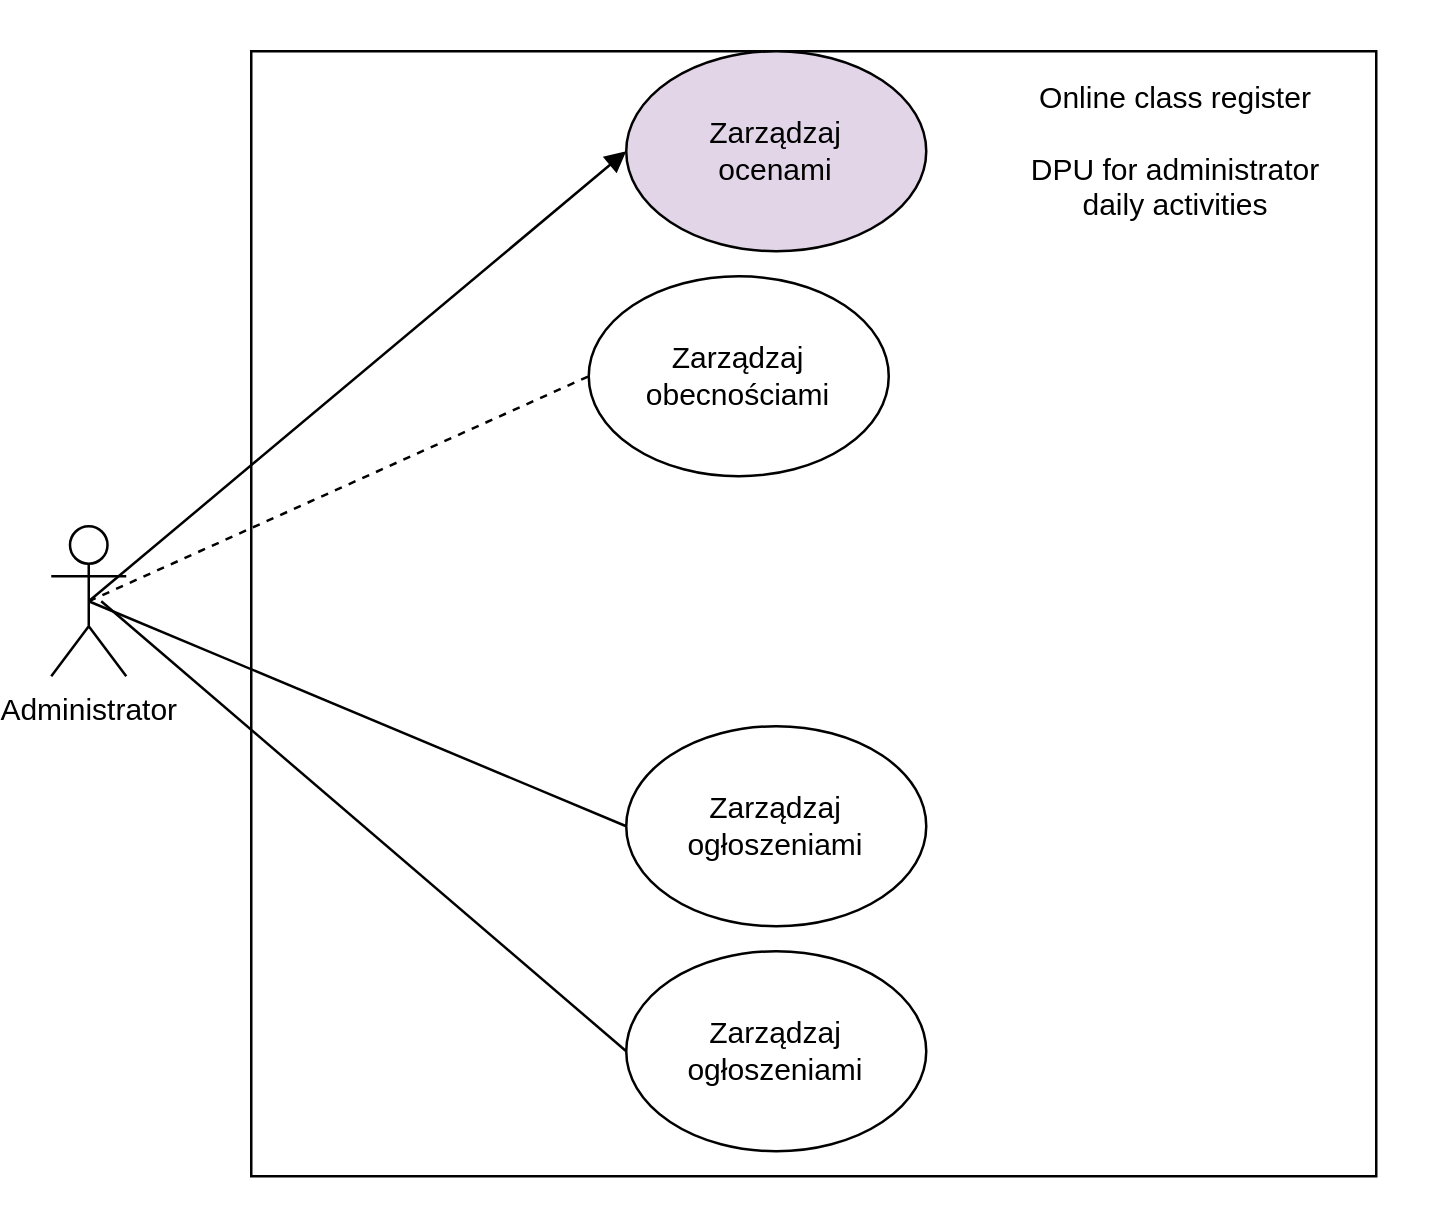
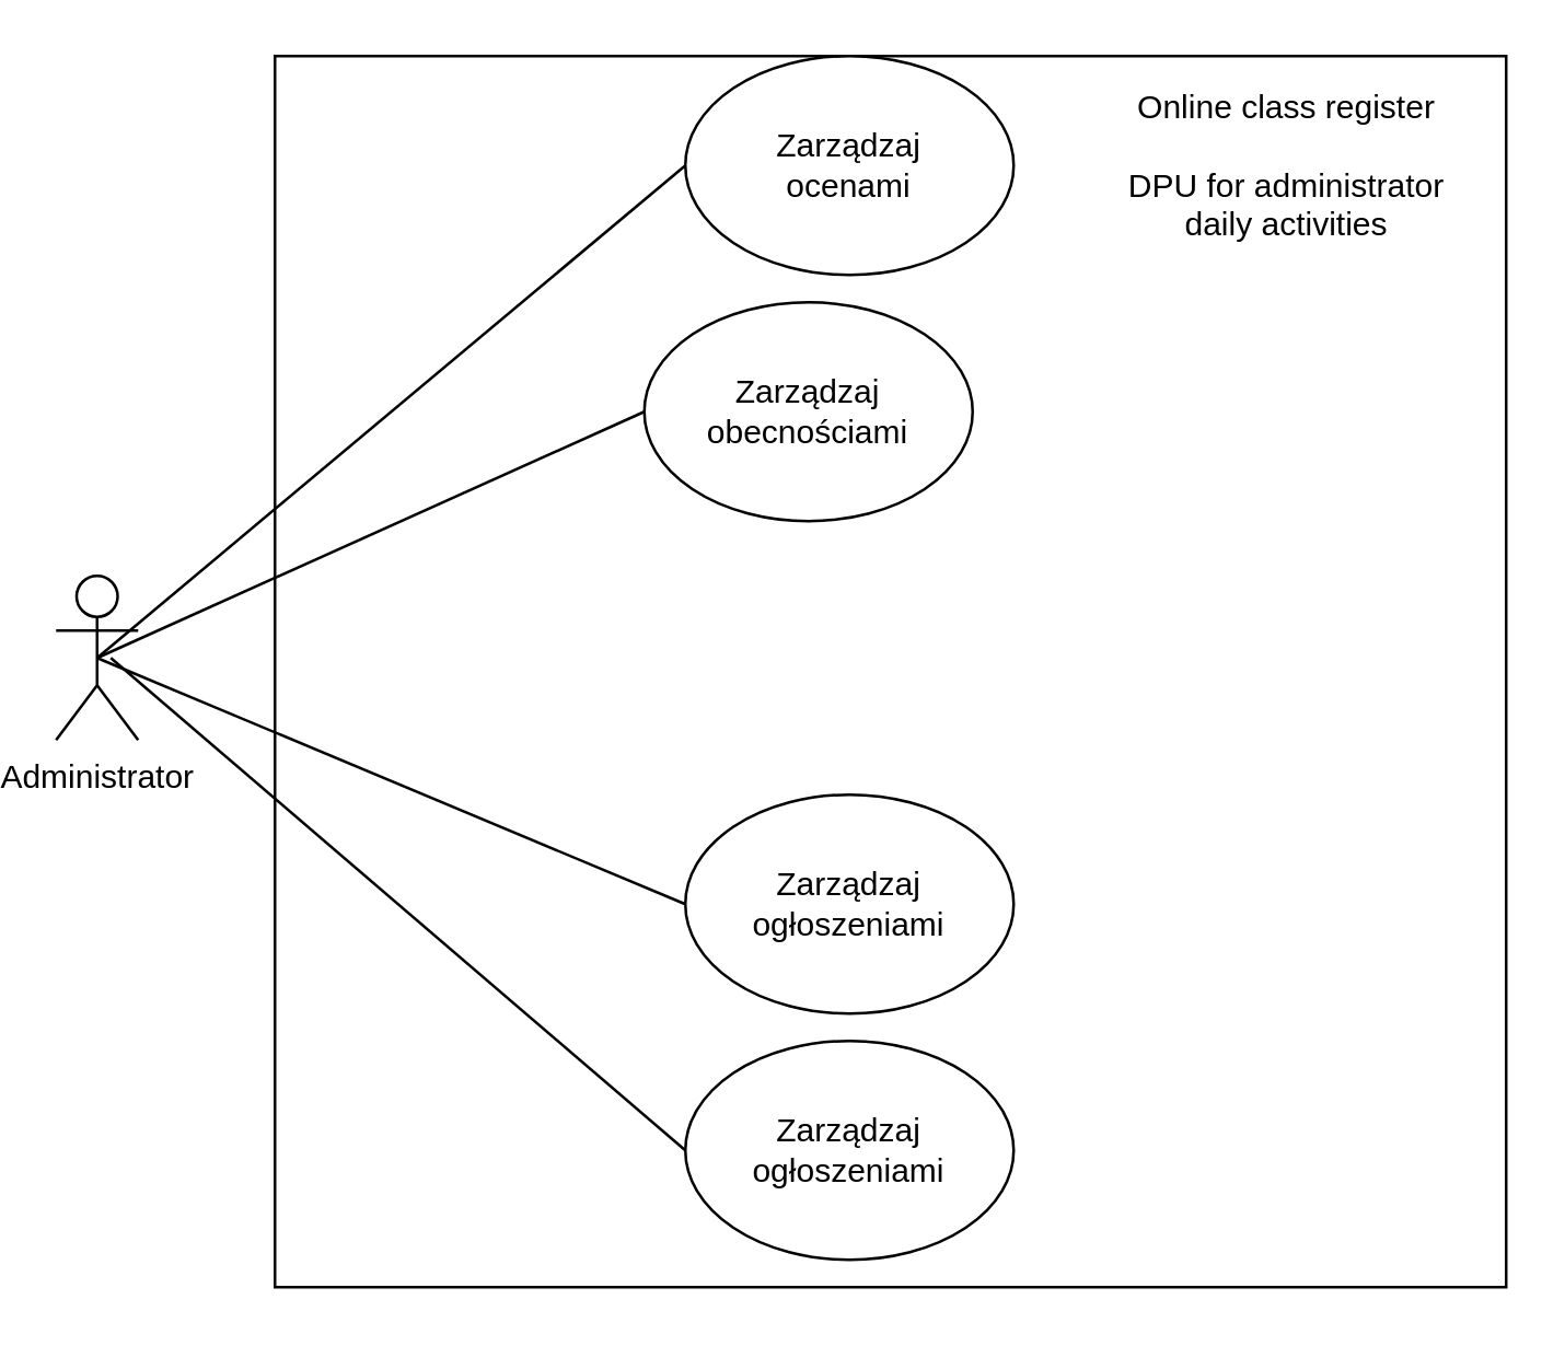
  <mxCell id="0" />
  <mxCell id="1" parent="0" />
  <mxCell id="2" value="" style="whiteSpace=wrap;html=1;aspect=fixed;" parent="1" vertex="1"><mxGeometry x="100" y="20" width="450" height="450" as="geometry" /></mxCell>
  <mxCell id="3" value="Online class register&lt;br&gt;&lt;br&gt;DPU for administrator&lt;br&gt;daily activities" style="text;html=1;strokeColor=none;fillColor=none;align=center;verticalAlign=middle;whiteSpace=wrap;rounded=0;" parent="1" vertex="1"><mxGeometry x="390" y="30" width="160" height="60" as="geometry" /></mxCell>
  <mxCell id="4" value="Administrator" style="shape=umlActor;verticalLabelPosition=bottom;verticalAlign=top;html=1;outlineConnect=0;" parent="1" vertex="1"><mxGeometry x="20" y="210" width="30" height="60" as="geometry" /></mxCell>
  <mxCell id="5" value="Zarządzaj ogłoszeniami" style="ellipse;whiteSpace=wrap;html=1;" parent="1" vertex="1"><mxGeometry x="250" y="290" width="120" height="80" as="geometry" /></mxCell>
  <mxCell id="6" value="Zarządzaj obecnościami" style="ellipse;whiteSpace=wrap;html=1;" parent="1" vertex="1"><mxGeometry x="235" y="110" width="120" height="80" as="geometry" /></mxCell>
- <mxCell id="7" value="Zarządzaj &lt;br&gt;ocenami" style="ellipse;whiteSpace=wrap;html=1;fillColor=#e1d5e7;" parent="1" vertex="1"><mxGeometry x="250" y="20" width="120" height="80" as="geometry" /></mxCell>
+ <mxCell id="7" value="Zarządzaj &lt;br&gt;ocenami" style="ellipse;whiteSpace=wrap;html=1;" parent="1" vertex="1"><mxGeometry x="250" y="20" width="120" height="80" as="geometry" /></mxCell>
  <mxCell id="8" value="" style="endArrow=none;html=1;entryX=0;entryY=0.5;entryDx=0;entryDy=0;exitX=0.5;exitY=0.5;exitDx=0;exitDy=0;exitPerimeter=0;" parent="1" source="4" target="5" edge="1"><mxGeometry width="50" height="50" relative="1" as="geometry"><mxPoint x="310" y="230" as="sourcePoint" /><mxPoint x="360" y="180" as="targetPoint" /></mxGeometry></mxCell>
- <mxCell id="9" value="" style="endArrow=none;html=1;entryX=0;entryY=0.5;entryDx=0;entryDy=0;exitX=0.5;exitY=0.5;exitDx=0;exitDy=0;exitPerimeter=0;dashed=1;" parent="1" source="4" target="6" edge="1"><mxGeometry width="50" height="50" relative="1" as="geometry"><mxPoint x="310" y="230" as="sourcePoint" /><mxPoint x="360" y="180" as="targetPoint" /></mxGeometry></mxCell>
- <mxCell id="10" value="" style="endArrow=block;html=1;exitX=0.5;exitY=0.5;exitDx=0;exitDy=0;exitPerimeter=0;entryX=0;entryY=0.5;entryDx=0;entryDy=0;" parent="1" source="4" target="7" edge="1"><mxGeometry width="50" height="50" relative="1" as="geometry"><mxPoint x="310" y="230" as="sourcePoint" /><mxPoint x="360" y="180" as="targetPoint" /></mxGeometry></mxCell>
+ <mxCell id="9" value="" style="endArrow=none;html=1;entryX=0;entryY=0.5;entryDx=0;entryDy=0;exitX=0.5;exitY=0.5;exitDx=0;exitDy=0;exitPerimeter=0;" parent="1" source="4" target="6" edge="1"><mxGeometry width="50" height="50" relative="1" as="geometry"><mxPoint x="310" y="230" as="sourcePoint" /><mxPoint x="360" y="180" as="targetPoint" /></mxGeometry></mxCell>
+ <mxCell id="10" value="" style="endArrow=none;html=1;exitX=0.5;exitY=0.5;exitDx=0;exitDy=0;exitPerimeter=0;entryX=0;entryY=0.5;entryDx=0;entryDy=0;" parent="1" source="4" target="7" edge="1"><mxGeometry width="50" height="50" relative="1" as="geometry"><mxPoint x="310" y="230" as="sourcePoint" /><mxPoint x="360" y="180" as="targetPoint" /></mxGeometry></mxCell>
  <mxCell id="11" value="Zarządzaj ogłoszeniami" style="ellipse;whiteSpace=wrap;html=1;" vertex="1" parent="1"><mxGeometry x="250" y="380" width="120" height="80" as="geometry" /></mxCell>
  <mxCell id="12" value="" style="endArrow=none;html=1;entryX=0;entryY=0.5;entryDx=0;entryDy=0;" edge="1" parent="1" target="11"><mxGeometry width="50" height="50" relative="1" as="geometry"><mxPoint x="40" y="240" as="sourcePoint" /><mxPoint x="260" y="340" as="targetPoint" /></mxGeometry></mxCell>
